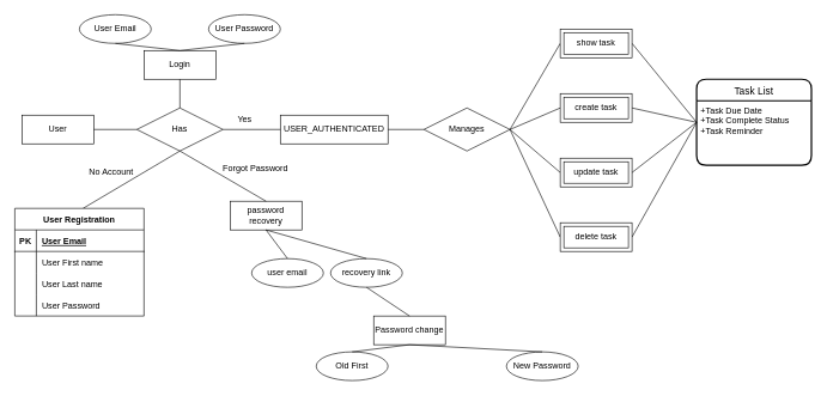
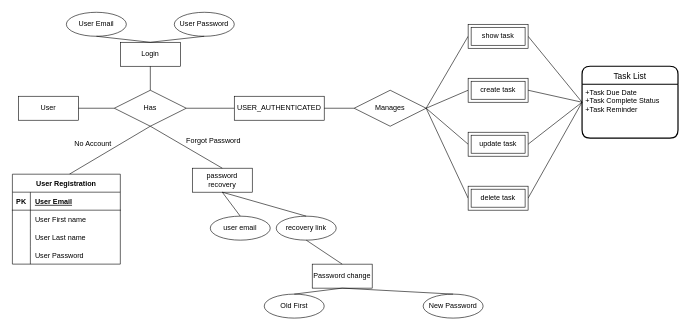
  <mxCell id="0" />
  <mxCell id="1" parent="0" />
  <mxCell id="2" value="Has" style="shape=rhombus;perimeter=rhombusPerimeter;whiteSpace=wrap;html=1;align=center;" parent="1" vertex="1"><mxGeometry x="190" y="150" width="120" height="60" as="geometry" /></mxCell>
  <mxCell id="3" value="Login" style="whiteSpace=wrap;html=1;align=center;" parent="1" vertex="1"><mxGeometry x="200" y="70" width="100" height="40" as="geometry" /></mxCell>
  <mxCell id="4" value="User Email" style="ellipse;whiteSpace=wrap;html=1;align=center;" parent="1" vertex="1"><mxGeometry x="110" y="20" width="100" height="40" as="geometry" /></mxCell>
  <mxCell id="5" value="User Password" style="ellipse;whiteSpace=wrap;html=1;align=center;" parent="1" vertex="1"><mxGeometry x="290" y="20" width="100" height="40" as="geometry" /></mxCell>
  <mxCell id="6" value="" style="endArrow=none;html=1;rounded=0;exitX=0.5;exitY=0;exitDx=0;exitDy=0;" parent="1" source="3" edge="1"><mxGeometry width="50" height="50" relative="1" as="geometry"><mxPoint x="110" y="110" as="sourcePoint" /><mxPoint x="160" y="60" as="targetPoint" /><Array as="points" /></mxGeometry></mxCell>
  <mxCell id="7" value="" style="endArrow=none;html=1;rounded=0;exitX=0.5;exitY=0;exitDx=0;exitDy=0;" parent="1" source="3" edge="1"><mxGeometry width="50" height="50" relative="1" as="geometry"><mxPoint x="290" y="110" as="sourcePoint" /><mxPoint x="340" y="60" as="targetPoint" /></mxGeometry></mxCell>
  <mxCell id="8" value="Task List" style="swimlane;childLayout=stackLayout;horizontal=1;startSize=30;horizontalStack=0;rounded=1;fontSize=14;fontStyle=0;strokeWidth=2;resizeParent=0;resizeLast=1;shadow=0;dashed=0;align=center;" parent="1" vertex="1"><mxGeometry x="970" y="110" width="160" height="120" as="geometry" /></mxCell>
  <mxCell id="9" value="+Task Due Date&#10;+Task Complete Status&#10;+Task Reminder" style="align=left;strokeColor=none;fillColor=none;spacingLeft=4;fontSize=12;verticalAlign=top;resizable=0;rotatable=0;part=1;" parent="8" vertex="1"><mxGeometry y="30" width="160" height="90" as="geometry" /></mxCell>
  <mxCell id="10" value="USER_AUTHENTICATED" style="whiteSpace=wrap;html=1;align=center;" parent="1" vertex="1"><mxGeometry x="390" y="160" width="150" height="40" as="geometry" /></mxCell>
  <mxCell id="11" value="User" style="whiteSpace=wrap;html=1;align=center;" parent="1" vertex="1"><mxGeometry x="30" y="160" width="100" height="40" as="geometry" /></mxCell>
  <mxCell id="12" value="" style="endArrow=none;html=1;rounded=0;exitX=1;exitY=0.5;exitDx=0;exitDy=0;entryX=0;entryY=0.5;entryDx=0;entryDy=0;" parent="1" source="11" target="2" edge="1"><mxGeometry relative="1" as="geometry"><mxPoint x="240" y="220" as="sourcePoint" /><mxPoint x="400" y="220" as="targetPoint" /></mxGeometry></mxCell>
  <mxCell id="13" value="" style="endArrow=none;html=1;rounded=0;exitX=0.5;exitY=1;exitDx=0;exitDy=0;entryX=0.5;entryY=0;entryDx=0;entryDy=0;" parent="1" source="3" target="2" edge="1"><mxGeometry relative="1" as="geometry"><mxPoint x="240" y="220" as="sourcePoint" /><mxPoint x="400" y="220" as="targetPoint" /></mxGeometry></mxCell>
- <mxCell id="14" value="Yes" style="text;html=1;align=center;verticalAlign=middle;resizable=0;points=[];autosize=1;strokeColor=none;fillColor=none;" parent="1" vertex="1"><mxGeometry x="320" y="151" width="40" height="30" as="geometry" /></mxCell>
  <mxCell id="15" value="" style="endArrow=none;html=1;rounded=0;exitX=0.5;exitY=1;exitDx=0;exitDy=0;entryX=0.5;entryY=0;entryDx=0;entryDy=0;" parent="1" source="2" edge="1"><mxGeometry relative="1" as="geometry"><mxPoint x="240" y="220" as="sourcePoint" /><mxPoint x="115" y="290" as="targetPoint" /></mxGeometry></mxCell>
  <mxCell id="16" value="No Account" style="text;html=1;align=center;verticalAlign=middle;resizable=0;points=[];autosize=1;strokeColor=none;fillColor=none;" parent="1" vertex="1"><mxGeometry x="114" y="224" width="80" height="30" as="geometry" /></mxCell>
  <mxCell id="17" value="Manages" style="shape=rhombus;perimeter=rhombusPerimeter;whiteSpace=wrap;html=1;align=center;" parent="1" vertex="1"><mxGeometry x="590" y="150" width="120" height="60" as="geometry" /></mxCell>
  <mxCell id="18" value="" style="endArrow=none;html=1;rounded=0;exitX=1;exitY=0.5;exitDx=0;exitDy=0;entryX=0;entryY=0.5;entryDx=0;entryDy=0;" parent="1" source="2" target="10" edge="1"><mxGeometry relative="1" as="geometry"><mxPoint x="500" y="220" as="sourcePoint" /><mxPoint x="660" y="220" as="targetPoint" /></mxGeometry></mxCell>
  <mxCell id="19" value="" style="endArrow=none;html=1;rounded=0;exitX=1;exitY=0.5;exitDx=0;exitDy=0;entryX=0;entryY=0.5;entryDx=0;entryDy=0;" parent="1" source="10" target="17" edge="1"><mxGeometry relative="1" as="geometry"><mxPoint x="700" y="220" as="sourcePoint" /><mxPoint x="860" y="220" as="targetPoint" /></mxGeometry></mxCell>
  <mxCell id="20" value="" style="endArrow=none;html=1;rounded=0;exitX=1;exitY=0.5;exitDx=0;exitDy=0;entryX=0;entryY=0.5;entryDx=0;entryDy=0;" parent="1" source="17" edge="1"><mxGeometry relative="1" as="geometry"><mxPoint x="700" y="220" as="sourcePoint" /><mxPoint x="780" y="60" as="targetPoint" /></mxGeometry></mxCell>
  <mxCell id="21" value="" style="endArrow=none;html=1;rounded=0;exitX=1;exitY=0.5;exitDx=0;exitDy=0;entryX=0;entryY=0.5;entryDx=0;entryDy=0;" parent="1" source="17" edge="1"><mxGeometry relative="1" as="geometry"><mxPoint x="700" y="220" as="sourcePoint" /><mxPoint x="780" y="150" as="targetPoint" /></mxGeometry></mxCell>
  <mxCell id="22" value="" style="endArrow=none;html=1;rounded=0;exitX=1;exitY=0.5;exitDx=0;exitDy=0;entryX=0;entryY=0.5;entryDx=0;entryDy=0;" parent="1" source="17" edge="1"><mxGeometry relative="1" as="geometry"><mxPoint x="700" y="220" as="sourcePoint" /><mxPoint x="780" y="240" as="targetPoint" /></mxGeometry></mxCell>
  <mxCell id="23" value="" style="endArrow=none;html=1;rounded=0;entryX=0;entryY=0.5;entryDx=0;entryDy=0;" parent="1" edge="1"><mxGeometry relative="1" as="geometry"><mxPoint x="710" y="180" as="sourcePoint" /><mxPoint x="780" y="330" as="targetPoint" /></mxGeometry></mxCell>
  <mxCell id="24" value="" style="endArrow=none;html=1;rounded=0;exitX=1;exitY=0.5;exitDx=0;exitDy=0;entryX=0;entryY=0.5;entryDx=0;entryDy=0;" parent="1" target="8" edge="1"><mxGeometry relative="1" as="geometry"><mxPoint x="880" y="60" as="sourcePoint" /><mxPoint x="860" y="220" as="targetPoint" /></mxGeometry></mxCell>
  <mxCell id="25" value="" style="endArrow=none;html=1;rounded=0;exitX=1;exitY=0.5;exitDx=0;exitDy=0;" parent="1" edge="1"><mxGeometry relative="1" as="geometry"><mxPoint x="880" y="240" as="sourcePoint" /><mxPoint x="970" y="170" as="targetPoint" /></mxGeometry></mxCell>
  <mxCell id="26" value="" style="endArrow=none;html=1;rounded=0;exitX=1;exitY=0.5;exitDx=0;exitDy=0;" parent="1" edge="1"><mxGeometry relative="1" as="geometry"><mxPoint x="880" y="330" as="sourcePoint" /><mxPoint x="970" y="170" as="targetPoint" /></mxGeometry></mxCell>
  <mxCell id="27" value="" style="endArrow=none;html=1;rounded=0;exitX=1;exitY=0.5;exitDx=0;exitDy=0;entryX=0;entryY=0.5;entryDx=0;entryDy=0;" parent="1" target="8" edge="1"><mxGeometry relative="1" as="geometry"><mxPoint x="880" y="150" as="sourcePoint" /><mxPoint x="880" y="240" as="targetPoint" /></mxGeometry></mxCell>
  <mxCell id="28" value="password recovery" style="whiteSpace=wrap;html=1;align=center;" parent="1" vertex="1"><mxGeometry x="320" y="280" width="100" height="40" as="geometry" /></mxCell>
  <mxCell id="29" value="" style="endArrow=none;html=1;rounded=0;entryX=0.5;entryY=0;entryDx=0;entryDy=0;" parent="1" target="28" edge="1"><mxGeometry relative="1" as="geometry"><mxPoint x="250" y="210" as="sourcePoint" /><mxPoint x="510" y="360" as="targetPoint" /></mxGeometry></mxCell>
  <mxCell id="30" value="user email" style="ellipse;whiteSpace=wrap;html=1;align=center;" parent="1" vertex="1"><mxGeometry x="350" y="360" width="100" height="40" as="geometry" /></mxCell>
  <mxCell id="31" value="recovery link" style="ellipse;whiteSpace=wrap;html=1;align=center;" parent="1" vertex="1"><mxGeometry x="460" y="360" width="100" height="40" as="geometry" /></mxCell>
  <mxCell id="32" value="" style="endArrow=none;html=1;rounded=0;exitX=0.5;exitY=1;exitDx=0;exitDy=0;entryX=0.5;entryY=0;entryDx=0;entryDy=0;" parent="1" source="28" target="30" edge="1"><mxGeometry relative="1" as="geometry"><mxPoint x="360" y="350" as="sourcePoint" /><mxPoint x="520" y="350" as="targetPoint" /></mxGeometry></mxCell>
  <mxCell id="33" value="" style="endArrow=none;html=1;rounded=0;entryX=0.5;entryY=0;entryDx=0;entryDy=0;" parent="1" target="31" edge="1"><mxGeometry relative="1" as="geometry"><mxPoint x="370" y="320" as="sourcePoint" /><mxPoint x="500" y="360" as="targetPoint" /></mxGeometry></mxCell>
  <mxCell id="34" value="Password change" style="whiteSpace=wrap;html=1;align=center;" parent="1" vertex="1"><mxGeometry x="520" y="440" width="100" height="40" as="geometry" /></mxCell>
  <mxCell id="35" value="New Password" style="ellipse;whiteSpace=wrap;html=1;align=center;" parent="1" vertex="1"><mxGeometry x="705" y="490" width="100" height="40" as="geometry" /></mxCell>
  <mxCell id="36" value="Old First" style="ellipse;whiteSpace=wrap;html=1;align=center;" parent="1" vertex="1"><mxGeometry x="440" y="490" width="100" height="40" as="geometry" /></mxCell>
  <mxCell id="37" value="" style="endArrow=none;html=1;rounded=0;exitX=0.5;exitY=1;exitDx=0;exitDy=0;entryX=0.5;entryY=0;entryDx=0;entryDy=0;" parent="1" source="34" target="35" edge="1"><mxGeometry relative="1" as="geometry"><mxPoint x="350" y="360" as="sourcePoint" /><mxPoint x="510" y="360" as="targetPoint" /></mxGeometry></mxCell>
  <mxCell id="38" value="" style="endArrow=none;html=1;rounded=0;exitX=0.5;exitY=0;exitDx=0;exitDy=0;entryX=0.5;entryY=1;entryDx=0;entryDy=0;" parent="1" source="36" target="34" edge="1"><mxGeometry relative="1" as="geometry"><mxPoint x="360" y="370" as="sourcePoint" /><mxPoint x="520" y="370" as="targetPoint" /></mxGeometry></mxCell>
  <mxCell id="39" value="" style="endArrow=none;html=1;rounded=0;exitX=0.5;exitY=1;exitDx=0;exitDy=0;entryX=0.5;entryY=0;entryDx=0;entryDy=0;" parent="1" source="31" target="34" edge="1"><mxGeometry relative="1" as="geometry"><mxPoint x="370" y="380" as="sourcePoint" /><mxPoint x="530" y="380" as="targetPoint" /></mxGeometry></mxCell>
  <mxCell id="40" value="Forgot Password" style="text;html=1;align=center;verticalAlign=middle;resizable=0;points=[];autosize=1;strokeColor=none;fillColor=none;" parent="1" vertex="1"><mxGeometry x="300" y="220" width="110" height="30" as="geometry" /></mxCell>
  <mxCell id="41" value="delete task" style="shape=ext;margin=3;double=1;whiteSpace=wrap;html=1;align=center;" parent="1" vertex="1"><mxGeometry x="780" y="310" width="100" height="40" as="geometry" /></mxCell>
  <mxCell id="42" value="update task" style="shape=ext;margin=3;double=1;whiteSpace=wrap;html=1;align=center;" parent="1" vertex="1"><mxGeometry x="780" y="220" width="100" height="40" as="geometry" /></mxCell>
  <mxCell id="43" value="create task" style="shape=ext;margin=3;double=1;whiteSpace=wrap;html=1;align=center;" parent="1" vertex="1"><mxGeometry x="780" y="130" width="100" height="40" as="geometry" /></mxCell>
  <mxCell id="44" value="show task" style="shape=ext;margin=3;double=1;whiteSpace=wrap;html=1;align=center;" parent="1" vertex="1"><mxGeometry x="780" width="100" height="40" as="geometry" y="40" /></mxCell>
  <mxCell id="45" value="User Registration" style="shape=table;startSize=30;container=1;collapsible=1;childLayout=tableLayout;fixedRows=1;rowLines=0;fontStyle=1;align=center;resizeLast=1;" vertex="1" parent="1"><mxGeometry x="20" y="290" width="180" height="150" as="geometry" /></mxCell>
  <mxCell id="46" value="" style="shape=tableRow;horizontal=0;startSize=0;swimlaneHead=0;swimlaneBody=0;fillColor=none;collapsible=0;dropTarget=0;points=[[0,0.5],[1,0.5]];portConstraint=eastwest;top=0;left=0;right=0;bottom=1;" vertex="1" parent="45"><mxGeometry y="30" width="180" height="30" as="geometry" /></mxCell>
  <mxCell id="47" value="PK" style="shape=partialRectangle;connectable=0;fillColor=none;top=0;left=0;bottom=0;right=0;fontStyle=1;overflow=hidden;" vertex="1" parent="46"><mxGeometry width="30" height="30" as="geometry"><mxRectangle width="30" height="30" as="alternateBounds" /></mxGeometry></mxCell>
  <mxCell id="48" value="User Email" style="shape=partialRectangle;connectable=0;fillColor=none;top=0;left=0;bottom=0;right=0;align=left;spacingLeft=6;fontStyle=5;overflow=hidden;" vertex="1" parent="46"><mxGeometry x="30" width="150" height="30" as="geometry"><mxRectangle width="150" height="30" as="alternateBounds" /></mxGeometry></mxCell>
  <mxCell id="49" value="" style="shape=tableRow;horizontal=0;startSize=0;swimlaneHead=0;swimlaneBody=0;fillColor=none;collapsible=0;dropTarget=0;points=[[0,0.5],[1,0.5]];portConstraint=eastwest;top=0;left=0;right=0;bottom=0;" vertex="1" parent="45"><mxGeometry y="60" width="180" height="30" as="geometry" /></mxCell>
  <mxCell id="50" value="" style="shape=partialRectangle;connectable=0;fillColor=none;top=0;left=0;bottom=0;right=0;editable=1;overflow=hidden;" vertex="1" parent="49"><mxGeometry width="30" height="30" as="geometry"><mxRectangle width="30" height="30" as="alternateBounds" /></mxGeometry></mxCell>
  <mxCell id="51" value="User First name" style="shape=partialRectangle;connectable=0;fillColor=none;top=0;left=0;bottom=0;right=0;align=left;spacingLeft=6;overflow=hidden;" vertex="1" parent="49"><mxGeometry x="30" width="150" height="30" as="geometry"><mxRectangle width="150" height="30" as="alternateBounds" /></mxGeometry></mxCell>
  <mxCell id="52" value="" style="shape=tableRow;horizontal=0;startSize=0;swimlaneHead=0;swimlaneBody=0;fillColor=none;collapsible=0;dropTarget=0;points=[[0,0.5],[1,0.5]];portConstraint=eastwest;top=0;left=0;right=0;bottom=0;" vertex="1" parent="45"><mxGeometry y="90" width="180" height="30" as="geometry" /></mxCell>
  <mxCell id="53" value="" style="shape=partialRectangle;connectable=0;fillColor=none;top=0;left=0;bottom=0;right=0;editable=1;overflow=hidden;" vertex="1" parent="52"><mxGeometry width="30" height="30" as="geometry"><mxRectangle width="30" height="30" as="alternateBounds" /></mxGeometry></mxCell>
  <mxCell id="54" value="User Last name" style="shape=partialRectangle;connectable=0;fillColor=none;top=0;left=0;bottom=0;right=0;align=left;spacingLeft=6;overflow=hidden;" vertex="1" parent="52"><mxGeometry x="30" width="150" height="30" as="geometry"><mxRectangle width="150" height="30" as="alternateBounds" /></mxGeometry></mxCell>
  <mxCell id="55" value="" style="shape=tableRow;horizontal=0;startSize=0;swimlaneHead=0;swimlaneBody=0;fillColor=none;collapsible=0;dropTarget=0;points=[[0,0.5],[1,0.5]];portConstraint=eastwest;top=0;left=0;right=0;bottom=0;" vertex="1" parent="45"><mxGeometry y="120" width="180" height="30" as="geometry" /></mxCell>
  <mxCell id="56" value="" style="shape=partialRectangle;connectable=0;fillColor=none;top=0;left=0;bottom=0;right=0;editable=1;overflow=hidden;" vertex="1" parent="55"><mxGeometry width="30" height="30" as="geometry"><mxRectangle width="30" height="30" as="alternateBounds" /></mxGeometry></mxCell>
  <mxCell id="57" value="User Password" style="shape=partialRectangle;connectable=0;fillColor=none;top=0;left=0;bottom=0;right=0;align=left;spacingLeft=6;overflow=hidden;" vertex="1" parent="55"><mxGeometry x="30" width="150" height="30" as="geometry"><mxRectangle width="150" height="30" as="alternateBounds" /></mxGeometry></mxCell>
